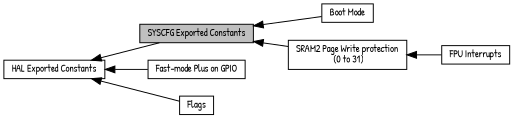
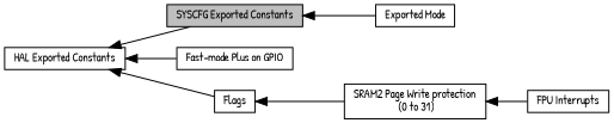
  digraph {
    fontname="Patrick Hand"
    rankdir=LR
    node [color=black fillcolor=white fontname="Patrick Hand" fontsize=10 shape=box style=filled]
    edge [dir=back fontname="Patrick Hand" fontsize=10 labelfontname=Helvetica labelfontsize=10 shape=plaintext style=solid]
    n1 [height=0.2 label="HAL Exported Constants" width=0.4]
    n2 [fillcolor=grey75 fontcolor=black height=0.2 label="SYSCFG Exported Constants" width=0.4]
    n3 [height=0.2 label="Fast-mode Plus on GPIO" width=0.4]
    n4 [height=0.2 label=Flags width=0.4]
-   n5 [height=0.2 label="Boot Mode" width=0.4]
+   n5 [height=0.2 label="Exported Mode" width=0.4]
    n6 [height=0.2 label="SRAM2 Page Write protection\l (0 to 31)" width=0.4]
    n7 [height=0.2 label="FPU Interrupts" width=0.4]
    n1 -> n2
    n1 -> n3
    n1 -> n4
    n2 -> n5
-   n2 -> n6
+   n4 -> n6
    n6 -> n7
  }
